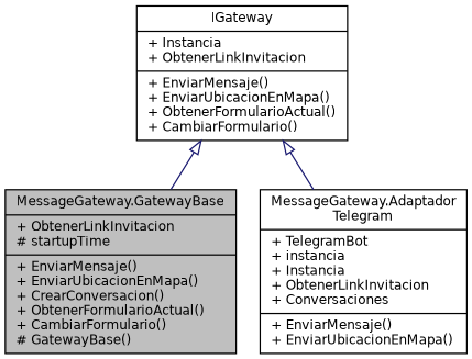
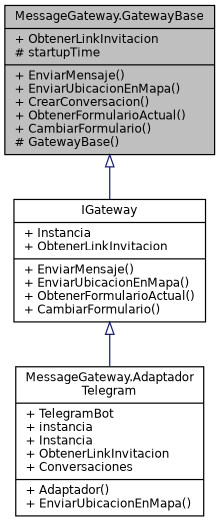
  digraph {
    node [color=black fillcolor=white fontname=Helvetica fontsize=10 shape=record style=filled]
    edge [arrowtail=onormal color=midnightblue dir=back fontname=Helvetica fontsize=10 labelfontname=Helvetica labelfontsize=10 style=solid]
    n1 [fillcolor=grey75 fontcolor=black height=0.2 label="{MessageGateway.GatewayBase\n|+ ObtenerLinkInvitacion\l# startupTime\l|+ EnviarMensaje()\l+ EnviarUbicacionEnMapa()\l+ CrearConversacion()\l+ ObtenerFormularioActual()\l+ CambiarFormulario()\l# GatewayBase()\l}" width=0.4]
-   n2 [height=0.2 label="{MessageGateway.Adaptador\lTelegram\n|+ TelegramBot\l+ instancia\l+ Instancia\l+ ObtenerLinkInvitacion\l+ Conversaciones\l|+ EnviarMensaje()\l+ EnviarUbicacionEnMapa()\l}" width=0.4]
+   n2 [height=0.2 label="{MessageGateway.Adaptador\lTelegram\n|+ TelegramBot\l+ instancia\l+ Instancia\l+ ObtenerLinkInvitacion\l+ Conversaciones\l|+ Adaptador()\l+ EnviarUbicacionEnMapa()\l}" width=0.4]
    n3 [height=0.2 label="{IGateway\n|+ Instancia\l+ ObtenerLinkInvitacion\l|+ EnviarMensaje()\l+ EnviarUbicacionEnMapa()\l+ ObtenerFormularioActual()\l+ CambiarFormulario()\l}" width=0.4]
-   n3 -> n1
+   n1 -> n3
    n3 -> n2
  }
